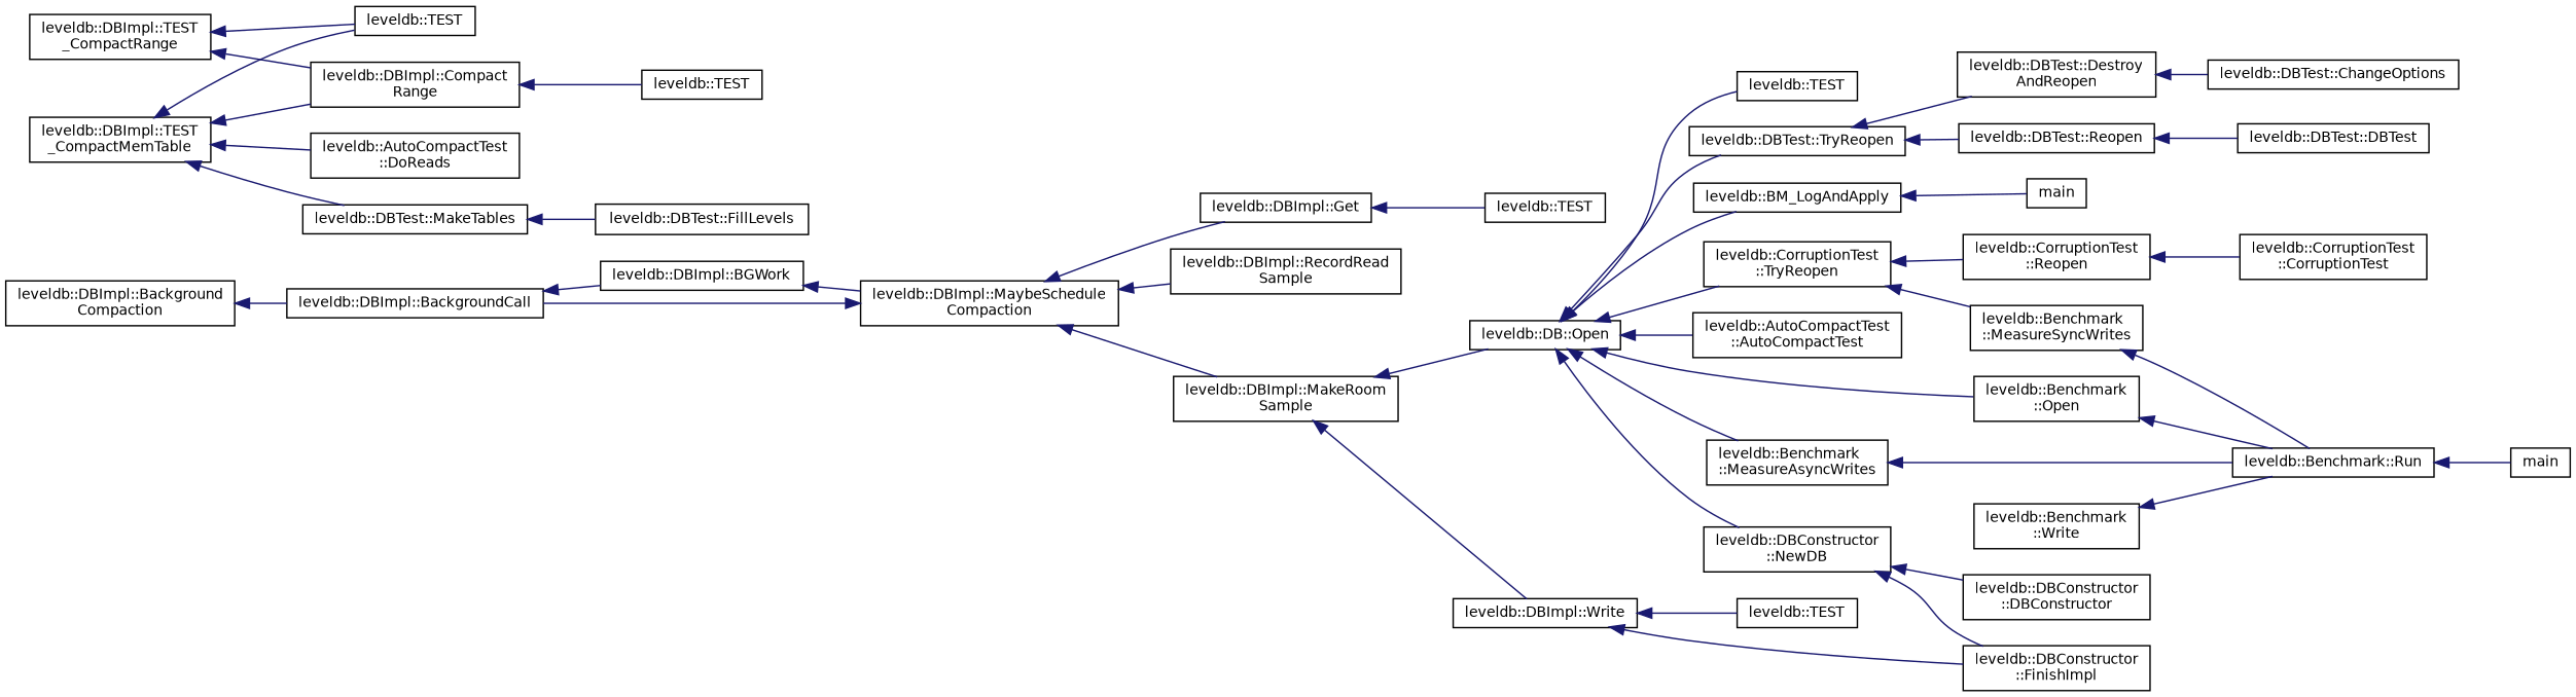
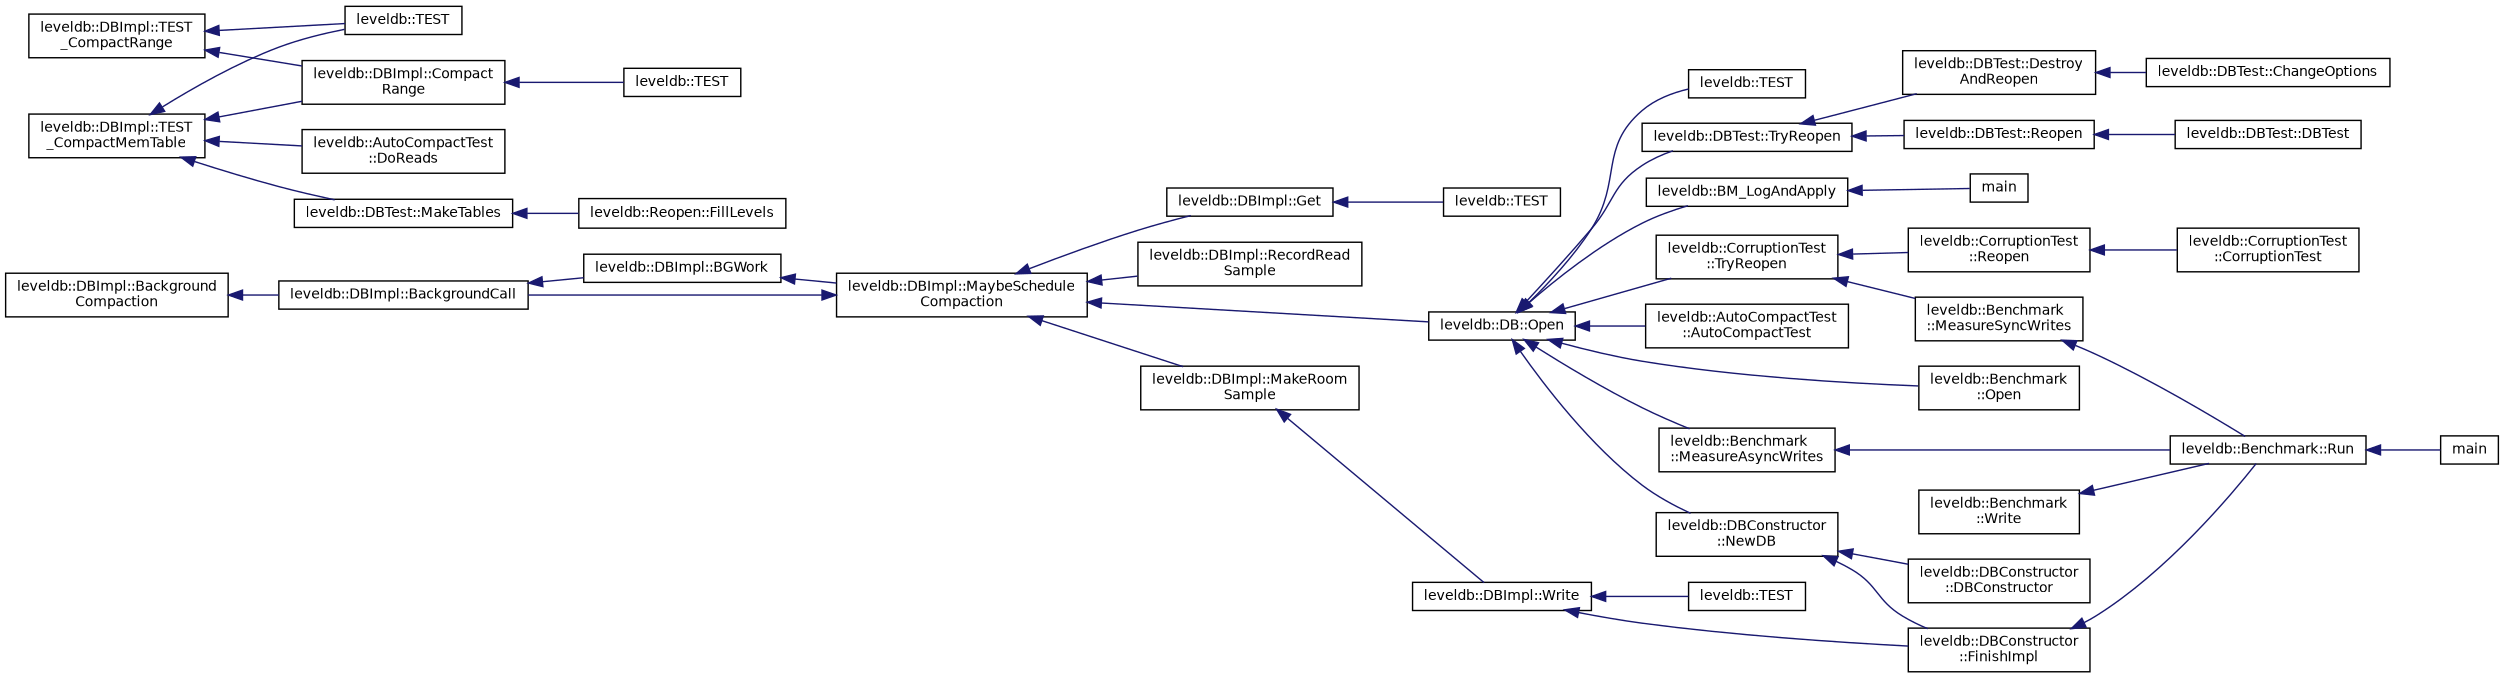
  digraph {
    rankdir=LR
    node [color=black fillcolor=white fontname=Helvetica fontsize=10 shape=record style=filled]
    edge [color=midnightblue dir=back fontname=Helvetica fontsize=10 labelfontname=Helvetica labelfontsize=10 style=solid]
    n1 [height=0.2 label="leveldb::DBImpl::Background\lCompaction" width=0.4]
    n2 [height=0.2 label="leveldb::DBImpl::BackgroundCall" width=0.4]
    n3 [height=0.2 label="leveldb::DBImpl::BGWork" width=0.4]
    n4 [height=0.2 label="leveldb::DBImpl::MaybeSchedule\lCompaction" width=0.4]
    n5 [height=0.2 label="leveldb::DBImpl::Get" width=0.4]
    n6 [height=0.2 label="leveldb::DBImpl::RecordRead\lSample" width=0.4]
    n7 [height=0.2 label="leveldb::DBImpl::MakeRoom\lSample" width=0.4]
    n8 [height=0.2 label="leveldb::DB::Open" width=0.4]
    n9 [height=0.2 label="leveldb::DBImpl::TEST\l_CompactRange" width=0.4]
    n10 [height=0.2 label="leveldb::TEST" width=0.4]
    n11 [height=0.2 label="leveldb::DBImpl::Compact\lRange" width=0.4]
    n12 [height=0.2 label="leveldb::TEST" width=0.4]
    n13 [height=0.2 label="leveldb::DBImpl::Write" width=0.4]
    n14 [height=0.2 label="leveldb::AutoCompactTest\l::AutoCompactTest" width=0.4]
    n15 [height=0.2 label="leveldb::CorruptionTest\l::TryReopen" width=0.4]
    n16 [height=0.2 label="leveldb::Benchmark\l::Open" width=0.4]
    n17 [height=0.2 label="leveldb::Benchmark\l::MeasureAsyncWrites" width=0.4]
    n18 [height=0.2 label="leveldb::DBTest::TryReopen" width=0.4]
    n19 [height=0.2 label="leveldb::TEST" width=0.4]
    n20 [height=0.2 label="leveldb::BM_LogAndApply" width=0.4]
    n21 [height=0.2 label="leveldb::DBConstructor\l::NewDB" width=0.4]
    n22 [height=0.2 label="leveldb::TEST" width=0.4]
    n23 [height=0.2 label="leveldb::TEST" width=0.4]
    n24 [height=0.2 label="leveldb::DBConstructor\l::FinishImpl" width=0.4]
    n25 [height=0.2 label="leveldb::DBImpl::TEST\l_CompactMemTable" width=0.4]
    n26 [height=0.2 label="leveldb::AutoCompactTest\l::DoReads" width=0.4]
    n27 [height=0.2 label="leveldb::DBTest::MakeTables" width=0.4]
-   n28 [height=0.2 label="leveldb::DBTest::FillLevels" width=0.4]
+   n28 [height=0.2 label="leveldb::Reopen::FillLevels" width=0.4]
    n29 [height=0.2 label="leveldb::Benchmark\l::MeasureSyncWrites" width=0.4]
    n30 [height=0.2 label="leveldb::CorruptionTest\l::Reopen" width=0.4]
    n31 [height=0.2 label="leveldb::Benchmark::Run" width=0.4]
    n32 [height=0.2 label="leveldb::DBTest::Reopen" width=0.4]
    n33 [height=0.2 label="leveldb::DBTest::Destroy\lAndReopen" width=0.4]
    n34 [height=0.2 label=main width=0.4]
    n35 [height=0.2 label="leveldb::DBConstructor\l::DBConstructor" width=0.4]
    n36 [height=0.2 label="leveldb::CorruptionTest\l::CorruptionTest" width=0.4]
    n37 [height=0.2 label=main width=0.4]
    n38 [height=0.2 label="leveldb::Benchmark\l::Write" width=0.4]
    n39 [height=0.2 label="leveldb::DBTest::DBTest" width=0.4]
    n40 [height=0.2 label="leveldb::DBTest::ChangeOptions" width=0.4]
    n1 -> n2
    n2 -> n3
    n3 -> n4
    n4 -> n2
    n4 -> n5
    n4 -> n6
    n4 -> n7
-   n7 -> n8
+   n4 -> n8
    n5 -> n12
    n7 -> n13
    n8 -> n14
    n8 -> n15
    n8 -> n16
    n8 -> n17
    n8 -> n18
    n8 -> n19
    n8 -> n20
    n8 -> n21
    n9 -> n10
    n9 -> n11
    n11 -> n22
    n13 -> n23
    n13 -> n24
    n15 -> n29
    n15 -> n30
-   n16 -> n31
+   n24 -> n31
    n17 -> n31
    n18 -> n32
    n18 -> n33
    n20 -> n34
    n21 -> n24
    n21 -> n35
    n25 -> n10
    n25 -> n11
    n25 -> n26
    n25 -> n27
    n27 -> n28
    n29 -> n31
    n30 -> n36
    n31 -> n37
    n32 -> n39
    n33 -> n40
    n38 -> n31
  }
